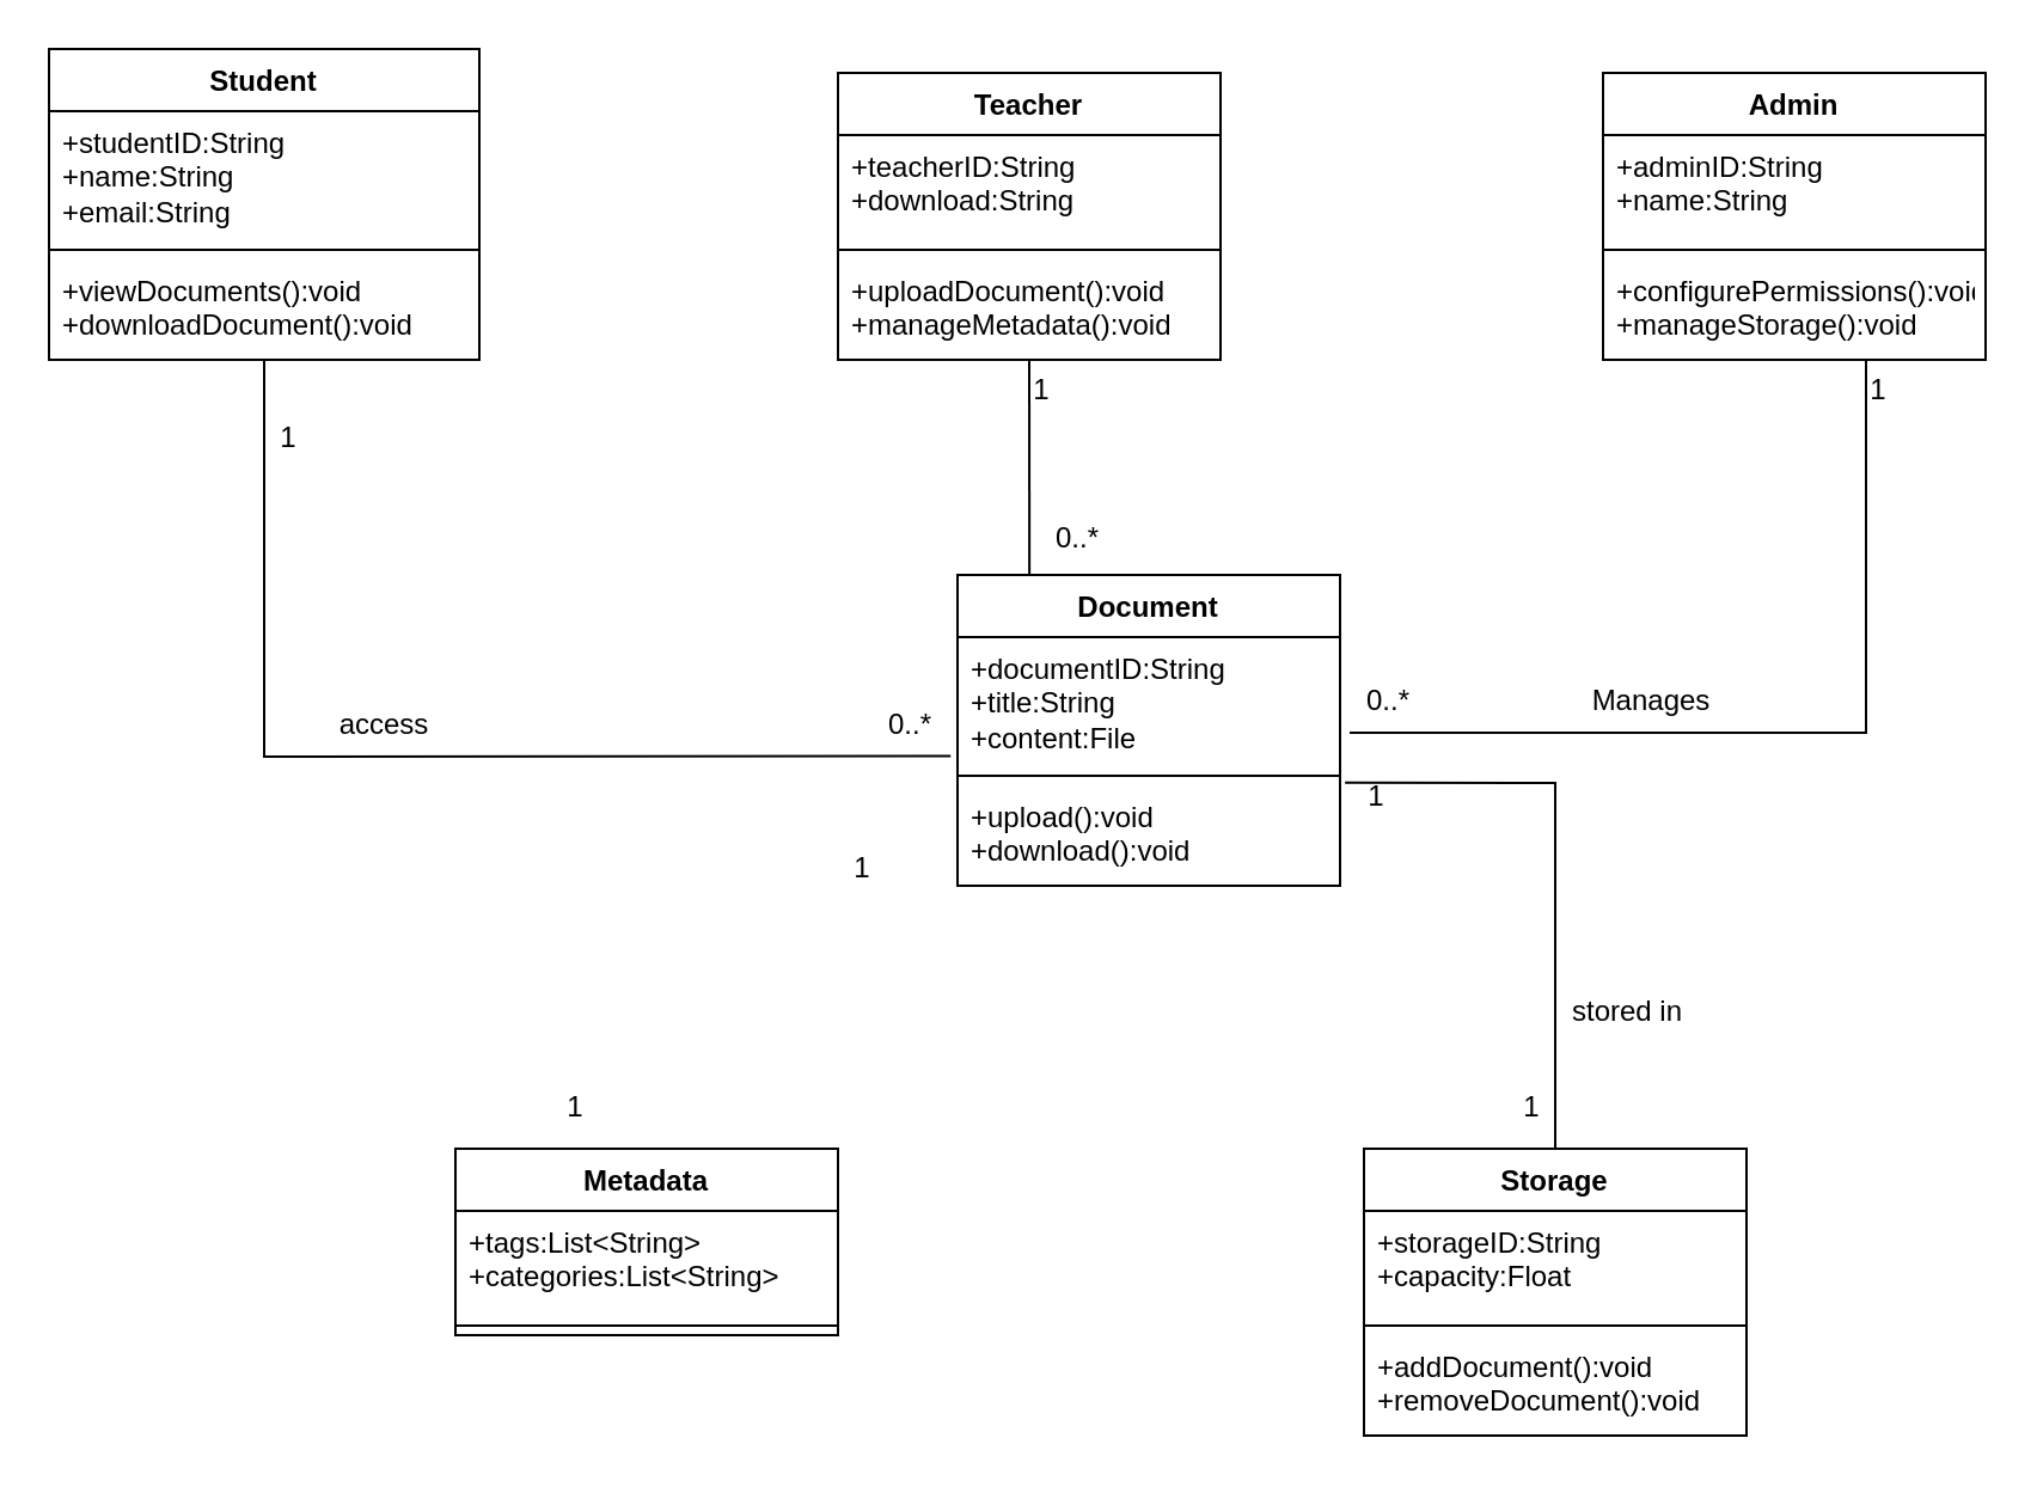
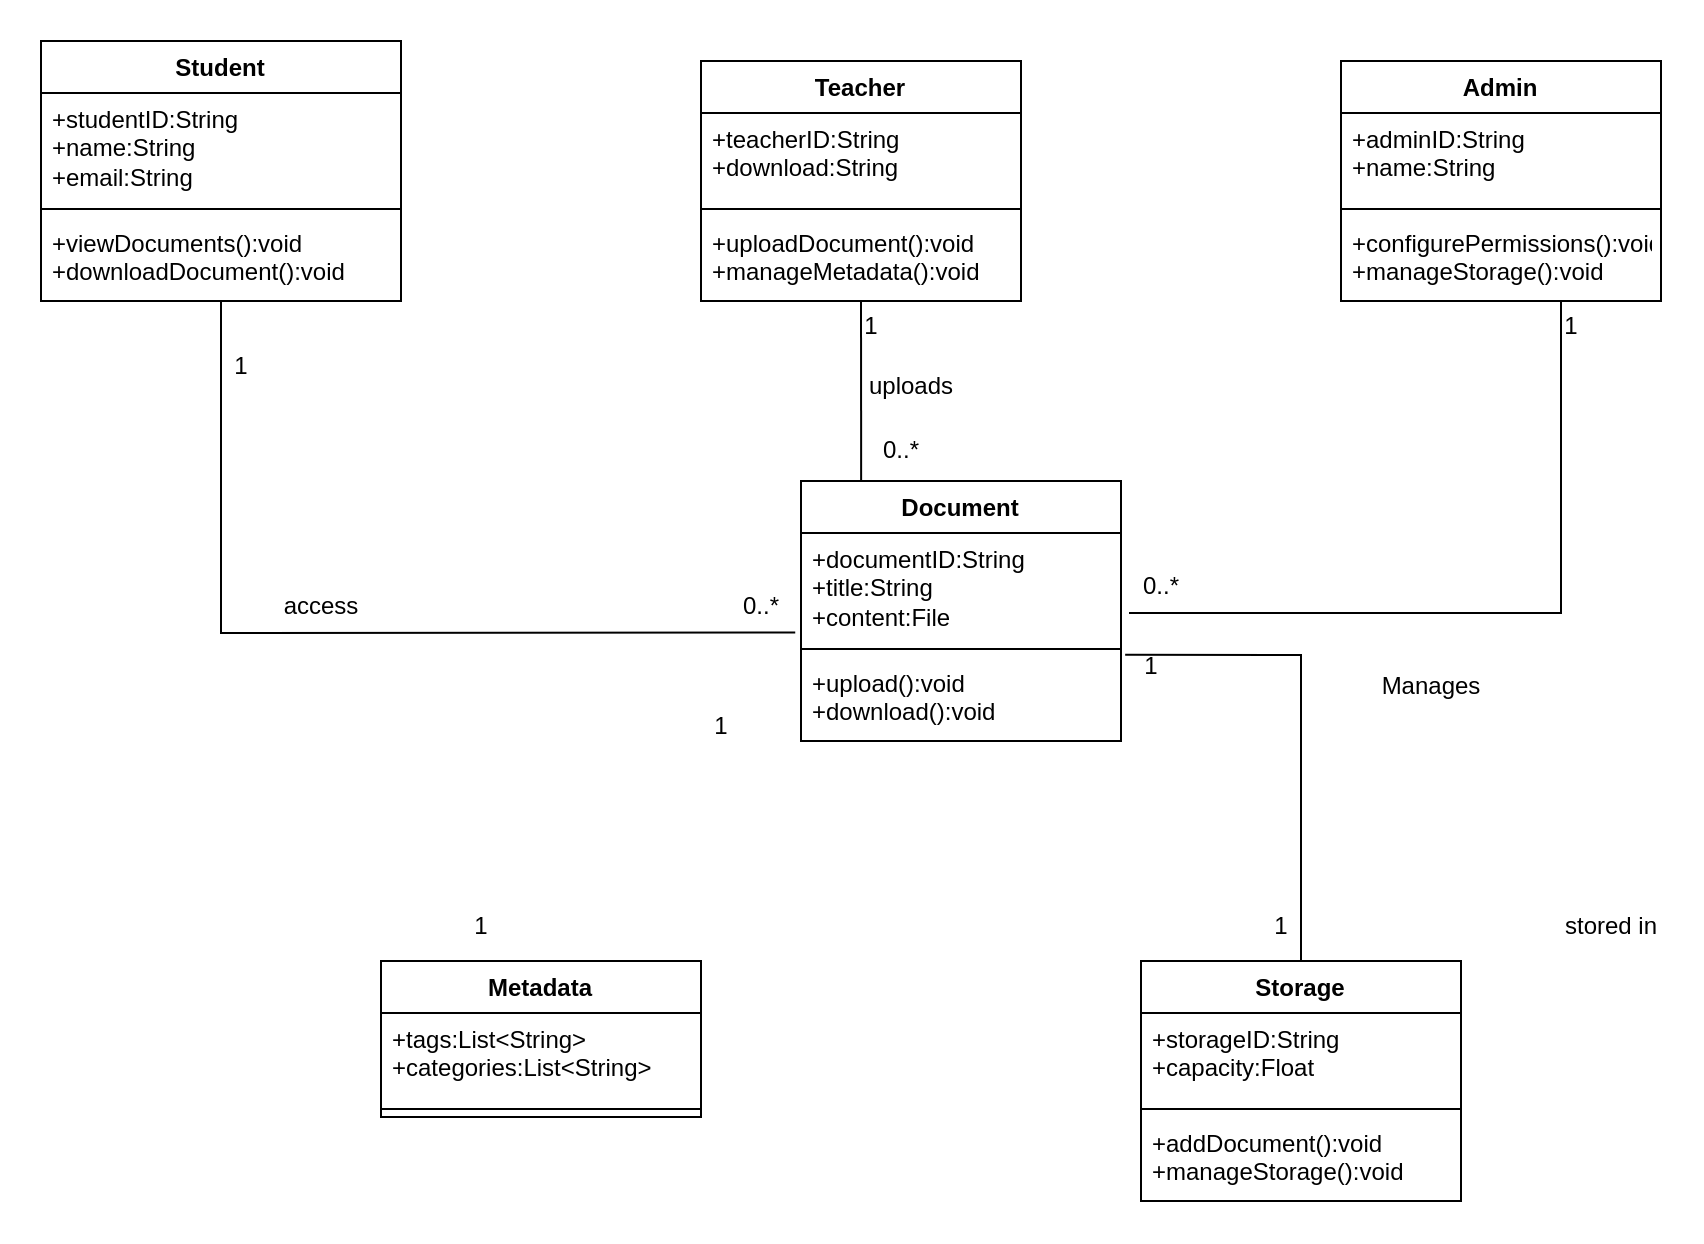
  <mxCell id="0" />
  <mxCell id="1" parent="0" />
  <mxCell id="2" value="Document" style="swimlane;fontStyle=1;align=center;verticalAlign=top;childLayout=stackLayout;horizontal=1;startSize=26;horizontalStack=0;resizeParent=1;resizeParentMax=0;resizeLast=0;collapsible=1;marginBottom=0;whiteSpace=wrap;html=1;" vertex="1" parent="1"><mxGeometry x="400" y="240" width="160" height="130" as="geometry" /></mxCell>
  <mxCell id="3" value="+documentID:String&lt;div&gt;+title:String&lt;/div&gt;&lt;div&gt;+content:File&lt;/div&gt;" style="text;strokeColor=none;fillColor=none;align=left;verticalAlign=top;spacingLeft=4;spacingRight=4;overflow=hidden;rotatable=0;points=[[0,0.5],[1,0.5]];portConstraint=eastwest;whiteSpace=wrap;html=1;" vertex="1" parent="2"><mxGeometry y="26" width="160" height="54" as="geometry" /></mxCell>
  <mxCell id="4" value="" style="line;strokeWidth=1;fillColor=none;align=left;verticalAlign=middle;spacingTop=-1;spacingLeft=3;spacingRight=3;rotatable=0;labelPosition=right;points=[];portConstraint=eastwest;strokeColor=inherit;" vertex="1" parent="2"><mxGeometry y="80" width="160" height="8" as="geometry" /></mxCell>
  <mxCell id="5" value="+upload():void&lt;div&gt;+download():void&lt;/div&gt;" style="text;strokeColor=none;fillColor=none;align=left;verticalAlign=top;spacingLeft=4;spacingRight=4;overflow=hidden;rotatable=0;points=[[0,0.5],[1,0.5]];portConstraint=eastwest;whiteSpace=wrap;html=1;" vertex="1" parent="2"><mxGeometry y="88" width="160" height="42" as="geometry" /></mxCell>
  <mxCell id="6" value="Student" style="swimlane;fontStyle=1;align=center;verticalAlign=top;childLayout=stackLayout;horizontal=1;startSize=26;horizontalStack=0;resizeParent=1;resizeParentMax=0;resizeLast=0;collapsible=1;marginBottom=0;whiteSpace=wrap;html=1;" vertex="1" parent="1"><mxGeometry x="20" y="20" width="180" height="130" as="geometry" /></mxCell>
  <mxCell id="7" value="+studentID:String&lt;div&gt;+name:String&lt;/div&gt;&lt;div&gt;+email:String&lt;/div&gt;" style="text;strokeColor=none;fillColor=none;align=left;verticalAlign=top;spacingLeft=4;spacingRight=4;overflow=hidden;rotatable=0;points=[[0,0.5],[1,0.5]];portConstraint=eastwest;whiteSpace=wrap;html=1;" vertex="1" parent="6"><mxGeometry y="26" width="180" height="54" as="geometry" /></mxCell>
  <mxCell id="8" value="" style="line;strokeWidth=1;fillColor=none;align=left;verticalAlign=middle;spacingTop=-1;spacingLeft=3;spacingRight=3;rotatable=0;labelPosition=right;points=[];portConstraint=eastwest;strokeColor=inherit;" vertex="1" parent="6"><mxGeometry y="80" width="180" height="8" as="geometry" /></mxCell>
  <mxCell id="9" value="+viewDocuments():void&lt;div&gt;+downloadDocument():void&lt;/div&gt;" style="text;strokeColor=none;fillColor=none;align=left;verticalAlign=top;spacingLeft=4;spacingRight=4;overflow=hidden;rotatable=0;points=[[0,0.5],[1,0.5]];portConstraint=eastwest;whiteSpace=wrap;html=1;" vertex="1" parent="6"><mxGeometry y="88" width="180" height="42" as="geometry" /></mxCell>
  <mxCell id="10" value="Teacher" style="swimlane;fontStyle=1;align=center;verticalAlign=top;childLayout=stackLayout;horizontal=1;startSize=26;horizontalStack=0;resizeParent=1;resizeParentMax=0;resizeLast=0;collapsible=1;marginBottom=0;whiteSpace=wrap;html=1;" vertex="1" parent="1"><mxGeometry x="350" y="30" width="160" height="120" as="geometry" /></mxCell>
  <mxCell id="11" value="+teacherID:String&lt;div&gt;+download:String&lt;/div&gt;&lt;div&gt;&lt;br&gt;&lt;/div&gt;" style="text;strokeColor=none;fillColor=none;align=left;verticalAlign=top;spacingLeft=4;spacingRight=4;overflow=hidden;rotatable=0;points=[[0,0.5],[1,0.5]];portConstraint=eastwest;whiteSpace=wrap;html=1;" vertex="1" parent="10"><mxGeometry y="26" width="160" height="44" as="geometry" /></mxCell>
  <mxCell id="12" value="" style="line;strokeWidth=1;fillColor=none;align=left;verticalAlign=middle;spacingTop=-1;spacingLeft=3;spacingRight=3;rotatable=0;labelPosition=right;points=[];portConstraint=eastwest;strokeColor=inherit;" vertex="1" parent="10"><mxGeometry y="70" width="160" height="8" as="geometry" /></mxCell>
  <mxCell id="13" value="+uploadDocument():void&lt;div&gt;+manageMetadata():void&lt;/div&gt;" style="text;strokeColor=none;fillColor=none;align=left;verticalAlign=top;spacingLeft=4;spacingRight=4;overflow=hidden;rotatable=0;points=[[0,0.5],[1,0.5]];portConstraint=eastwest;whiteSpace=wrap;html=1;" vertex="1" parent="10"><mxGeometry y="78" width="160" height="42" as="geometry" /></mxCell>
  <mxCell id="14" value="Admin" style="swimlane;fontStyle=1;align=center;verticalAlign=top;childLayout=stackLayout;horizontal=1;startSize=26;horizontalStack=0;resizeParent=1;resizeParentMax=0;resizeLast=0;collapsible=1;marginBottom=0;whiteSpace=wrap;html=1;" vertex="1" parent="1"><mxGeometry x="670" y="30" width="160" height="120" as="geometry" /></mxCell>
  <mxCell id="15" value="+adminID:String&lt;div&gt;+name:String&lt;/div&gt;" style="text;strokeColor=none;fillColor=none;align=left;verticalAlign=top;spacingLeft=4;spacingRight=4;overflow=hidden;rotatable=0;points=[[0,0.5],[1,0.5]];portConstraint=eastwest;whiteSpace=wrap;html=1;" vertex="1" parent="14"><mxGeometry y="26" width="160" height="44" as="geometry" /></mxCell>
  <mxCell id="16" value="" style="line;strokeWidth=1;fillColor=none;align=left;verticalAlign=middle;spacingTop=-1;spacingLeft=3;spacingRight=3;rotatable=0;labelPosition=right;points=[];portConstraint=eastwest;strokeColor=inherit;" vertex="1" parent="14"><mxGeometry y="70" width="160" height="8" as="geometry" /></mxCell>
  <mxCell id="17" value="+configurePermissions():void&lt;div&gt;+manageStorage():void&lt;/div&gt;" style="text;strokeColor=none;fillColor=none;align=left;verticalAlign=top;spacingLeft=4;spacingRight=4;overflow=hidden;rotatable=0;points=[[0,0.5],[1,0.5]];portConstraint=eastwest;whiteSpace=wrap;html=1;" vertex="1" parent="14"><mxGeometry y="78" width="160" height="42" as="geometry" /></mxCell>
  <mxCell id="18" value="Metadata" style="swimlane;fontStyle=1;align=center;verticalAlign=top;childLayout=stackLayout;horizontal=1;startSize=26;horizontalStack=0;resizeParent=1;resizeParentMax=0;resizeLast=0;collapsible=1;marginBottom=0;whiteSpace=wrap;html=1;" vertex="1" parent="1"><mxGeometry x="190" y="480" width="160" height="78" as="geometry" /></mxCell>
  <mxCell id="19" value="+tags:List&amp;lt;String&amp;gt;&lt;div&gt;+categories:List&amp;lt;String&amp;gt;&lt;br&gt;&lt;/div&gt;" style="text;strokeColor=none;fillColor=none;align=left;verticalAlign=top;spacingLeft=4;spacingRight=4;overflow=hidden;rotatable=0;points=[[0,0.5],[1,0.5]];portConstraint=eastwest;whiteSpace=wrap;html=1;" vertex="1" parent="18"><mxGeometry y="26" width="160" height="44" as="geometry" /></mxCell>
  <mxCell id="20" value="" style="line;strokeWidth=1;fillColor=none;align=left;verticalAlign=middle;spacingTop=-1;spacingLeft=3;spacingRight=3;rotatable=0;labelPosition=right;points=[];portConstraint=eastwest;strokeColor=inherit;" vertex="1" parent="18"><mxGeometry y="70" width="160" height="8" as="geometry" /></mxCell>
  <mxCell id="21" value="Storage" style="swimlane;fontStyle=1;align=center;verticalAlign=top;childLayout=stackLayout;horizontal=1;startSize=26;horizontalStack=0;resizeParent=1;resizeParentMax=0;resizeLast=0;collapsible=1;marginBottom=0;whiteSpace=wrap;html=1;" vertex="1" parent="1"><mxGeometry x="570" y="480" width="160" height="120" as="geometry" /></mxCell>
  <mxCell id="22" value="+storageID:String&lt;div&gt;+capacity:Float&lt;/div&gt;" style="text;strokeColor=none;fillColor=none;align=left;verticalAlign=top;spacingLeft=4;spacingRight=4;overflow=hidden;rotatable=0;points=[[0,0.5],[1,0.5]];portConstraint=eastwest;whiteSpace=wrap;html=1;" vertex="1" parent="21"><mxGeometry y="26" width="160" height="44" as="geometry" /></mxCell>
  <mxCell id="23" value="" style="line;strokeWidth=1;fillColor=none;align=left;verticalAlign=middle;spacingTop=-1;spacingLeft=3;spacingRight=3;rotatable=0;labelPosition=right;points=[];portConstraint=eastwest;strokeColor=inherit;" vertex="1" parent="21"><mxGeometry y="70" width="160" height="8" as="geometry" /></mxCell>
- <mxCell id="24" value="+addDocument():void&lt;div&gt;+removeDocument():void&lt;/div&gt;" style="text;strokeColor=none;fillColor=none;align=left;verticalAlign=top;spacingLeft=4;spacingRight=4;overflow=hidden;rotatable=0;points=[[0,0.5],[1,0.5]];portConstraint=eastwest;whiteSpace=wrap;html=1;" vertex="1" parent="21"><mxGeometry y="78" width="160" height="42" as="geometry" /></mxCell>
+ <mxCell id="24" value="+addDocument():void&lt;div&gt;+manageStorage():void&lt;/div&gt;" style="text;strokeColor=none;fillColor=none;align=left;verticalAlign=top;spacingLeft=4;spacingRight=4;overflow=hidden;rotatable=0;points=[[0,0.5],[1,0.5]];portConstraint=eastwest;whiteSpace=wrap;html=1;" vertex="1" parent="21"><mxGeometry y="78" width="160" height="42" as="geometry" /></mxCell>
  <mxCell id="25" value="" style="endArrow=none;html=1;rounded=0;exitX=-0.018;exitY=0.922;exitDx=0;exitDy=0;exitPerimeter=0;" edge="1" parent="1" source="3"><mxGeometry width="50" height="50" relative="1" as="geometry"><mxPoint x="60" y="200" as="sourcePoint" /><mxPoint x="110" y="150" as="targetPoint" /><Array as="points"><mxPoint x="110" y="316" /></Array></mxGeometry></mxCell>
  <mxCell id="26" value="" style="endArrow=none;html=1;rounded=0;exitX=0.188;exitY=0;exitDx=0;exitDy=0;exitPerimeter=0;" edge="1" parent="1" source="2"><mxGeometry width="50" height="50" relative="1" as="geometry"><mxPoint x="390" y="220" as="sourcePoint" /><mxPoint x="430" y="150" as="targetPoint" /></mxGeometry></mxCell>
  <mxCell id="27" value="" style="endArrow=none;html=1;rounded=0;" edge="1" parent="1"><mxGeometry width="50" height="50" relative="1" as="geometry"><mxPoint x="564" y="306" as="sourcePoint" /><mxPoint x="780" y="150" as="targetPoint" /><Array as="points"><mxPoint x="780" y="306" /></Array></mxGeometry></mxCell>
  <mxCell id="28" value="" style="endArrow=none;html=1;rounded=0;entryX=1.013;entryY=-0.027;entryDx=0;entryDy=0;entryPerimeter=0;" edge="1" parent="1" target="5"><mxGeometry width="50" height="50" relative="1" as="geometry"><mxPoint x="650" y="480" as="sourcePoint" /><mxPoint x="700" y="430" as="targetPoint" /><Array as="points"><mxPoint x="650" y="327" /></Array></mxGeometry></mxCell>
  <mxCell id="29" value="access" style="text;html=1;align=center;verticalAlign=middle;resizable=0;points=[];autosize=1;strokeColor=none;fillColor=none;" vertex="1" parent="1"><mxGeometry x="130" y="288" width="60" height="30" as="geometry" /></mxCell>
  <mxCell id="30" value="1" style="text;html=1;align=center;verticalAlign=middle;resizable=0;points=[];autosize=1;strokeColor=none;fillColor=none;" vertex="1" parent="1"><mxGeometry x="105" y="168" width="30" height="30" as="geometry" /></mxCell>
  <mxCell id="31" value="0..*" style="text;html=1;align=center;verticalAlign=middle;resizable=0;points=[];autosize=1;strokeColor=none;fillColor=none;" vertex="1" parent="1"><mxGeometry x="360" y="288" width="40" height="30" as="geometry" /></mxCell>
+ <mxCell id="32" value="uploads" style="text;html=1;align=center;verticalAlign=middle;resizable=0;points=[];autosize=1;strokeColor=none;fillColor=none;" vertex="1" parent="1"><mxGeometry x="420" y="178" width="70" height="30" as="geometry" /></mxCell>
  <mxCell id="33" value="1" style="text;html=1;align=center;verticalAlign=middle;resizable=0;points=[];autosize=1;strokeColor=none;fillColor=none;" vertex="1" parent="1"><mxGeometry x="420" y="148" width="30" height="30" as="geometry" /></mxCell>
  <mxCell id="34" value="0..*" style="text;html=1;align=center;verticalAlign=middle;resizable=0;points=[];autosize=1;strokeColor=none;fillColor=none;" vertex="1" parent="1"><mxGeometry x="430" y="210" width="40" height="30" as="geometry" /></mxCell>
- <mxCell id="35" value="Manages" style="text;html=1;align=center;verticalAlign=middle;resizable=0;points=[];autosize=1;strokeColor=none;fillColor=none;" vertex="1" parent="1"><mxGeometry x="655" y="278" width="70" height="30" as="geometry" /></mxCell>
+ <mxCell id="35" value="Manages" style="text;html=1;align=center;verticalAlign=middle;resizable=0;points=[];autosize=1;strokeColor=none;fillColor=none;" vertex="1" parent="1"><mxGeometry x="680" y="328" width="70" height="30" as="geometry" /></mxCell>
  <mxCell id="36" value="1" style="text;html=1;align=center;verticalAlign=middle;resizable=0;points=[];autosize=1;strokeColor=none;fillColor=none;" vertex="1" parent="1"><mxGeometry x="770" y="148" width="30" height="30" as="geometry" /></mxCell>
  <mxCell id="37" value="0..*" style="text;html=1;align=center;verticalAlign=middle;resizable=0;points=[];autosize=1;strokeColor=none;fillColor=none;" vertex="1" parent="1"><mxGeometry x="560" y="278" width="40" height="30" as="geometry" /></mxCell>
- <mxCell id="38" value="stored in" style="text;html=1;align=center;verticalAlign=middle;resizable=0;points=[];autosize=1;strokeColor=none;fillColor=none;" vertex="1" parent="1"><mxGeometry x="645" y="408" width="70" height="30" as="geometry" /></mxCell>
+ <mxCell id="38" value="stored in" style="text;html=1;align=center;verticalAlign=middle;resizable=0;points=[];autosize=1;strokeColor=none;fillColor=none;" vertex="1" parent="1"><mxGeometry x="770" y="448" width="70" height="30" as="geometry" /></mxCell>
  <mxCell id="39" value="1" style="text;html=1;align=center;verticalAlign=middle;resizable=0;points=[];autosize=1;strokeColor=none;fillColor=none;" vertex="1" parent="1"><mxGeometry x="560" y="318" width="30" height="30" as="geometry" /></mxCell>
  <mxCell id="40" value="1" style="text;html=1;align=center;verticalAlign=middle;resizable=0;points=[];autosize=1;strokeColor=none;fillColor=none;" vertex="1" parent="1"><mxGeometry x="625" y="448" width="30" height="30" as="geometry" /></mxCell>
  <mxCell id="41" value="1" style="text;html=1;align=center;verticalAlign=middle;resizable=0;points=[];autosize=1;strokeColor=none;fillColor=none;" vertex="1" parent="1"><mxGeometry x="225" y="448" width="30" height="30" as="geometry" /></mxCell>
  <mxCell id="42" value="1" style="text;html=1;align=center;verticalAlign=middle;resizable=0;points=[];autosize=1;strokeColor=none;fillColor=none;" vertex="1" parent="1"><mxGeometry x="345" y="348" width="30" height="30" as="geometry" /></mxCell>
